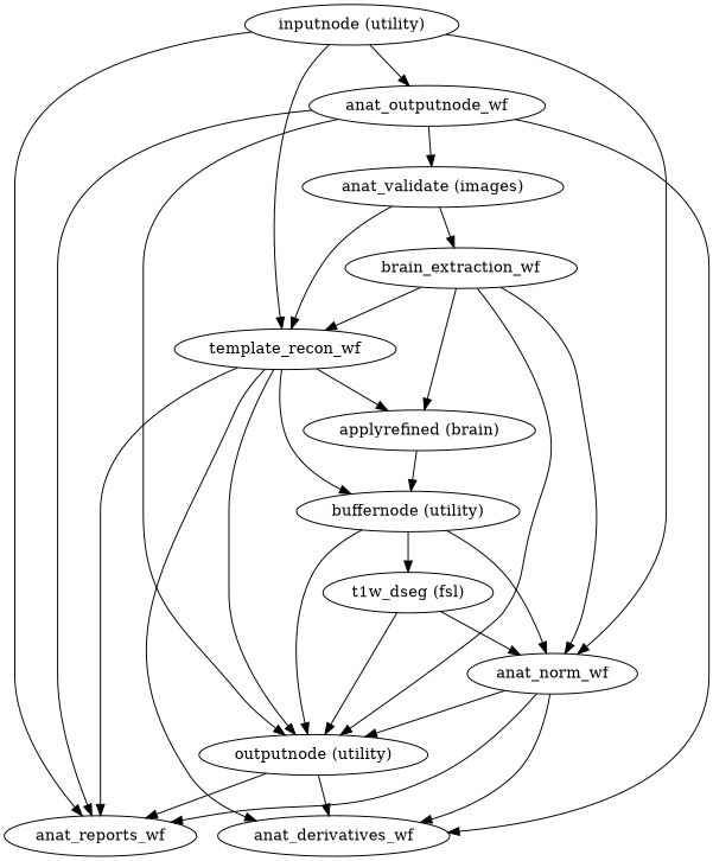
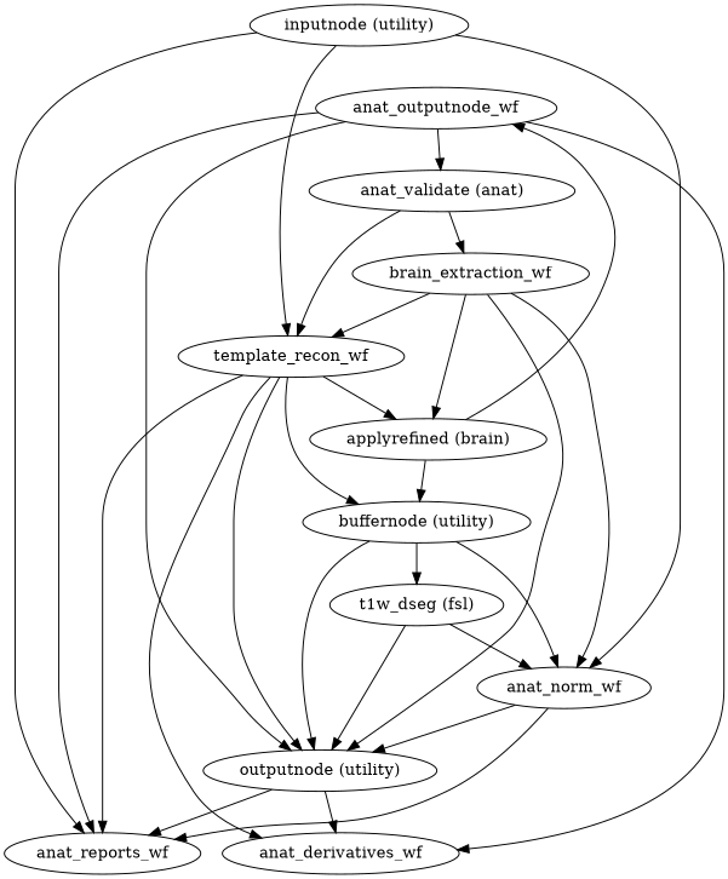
  strict digraph {
    "outputnode (utility)"
    anat_reports_wf
    anat_derivatives_wf
    "buffernode (utility)"
    "t1w_dseg (fsl)"
    anat_norm_wf
    "inputnode (utility)"
    n8 [label=anat_outputnode_wf]
    n9 [label=template_recon_wf]
-   "anat_validate (images)"
+   "anat_validate (images)" [label="anat_validate (anat)"]
    n11 [label="applyrefined (brain)"]
    brain_extraction_wf
    "outputnode (utility)" -> anat_reports_wf
    "outputnode (utility)" -> anat_derivatives_wf
    "buffernode (utility)" -> "outputnode (utility)"
    "buffernode (utility)" -> "t1w_dseg (fsl)"
    "buffernode (utility)" -> anat_norm_wf
    "t1w_dseg (fsl)" -> "outputnode (utility)"
    "t1w_dseg (fsl)" -> anat_norm_wf
    anat_norm_wf -> "outputnode (utility)"
    anat_norm_wf -> anat_reports_wf
-   anat_norm_wf -> anat_derivatives_wf
    "inputnode (utility)" -> anat_reports_wf
    "inputnode (utility)" -> anat_norm_wf
-   "inputnode (utility)" -> n8
+   n11 -> n8
    "inputnode (utility)" -> n9
    n8 -> "outputnode (utility)"
    n8 -> anat_reports_wf
    n8 -> anat_derivatives_wf
    n8 -> "anat_validate (images)"
    n9 -> "outputnode (utility)"
    n9 -> anat_reports_wf
    n9 -> anat_derivatives_wf
    n9 -> "buffernode (utility)"
    n9 -> n11
    "anat_validate (images)" -> n9
    "anat_validate (images)" -> brain_extraction_wf
    n11 -> "buffernode (utility)"
    brain_extraction_wf -> "outputnode (utility)"
    brain_extraction_wf -> anat_norm_wf
    brain_extraction_wf -> n9
    brain_extraction_wf -> n11
  }
